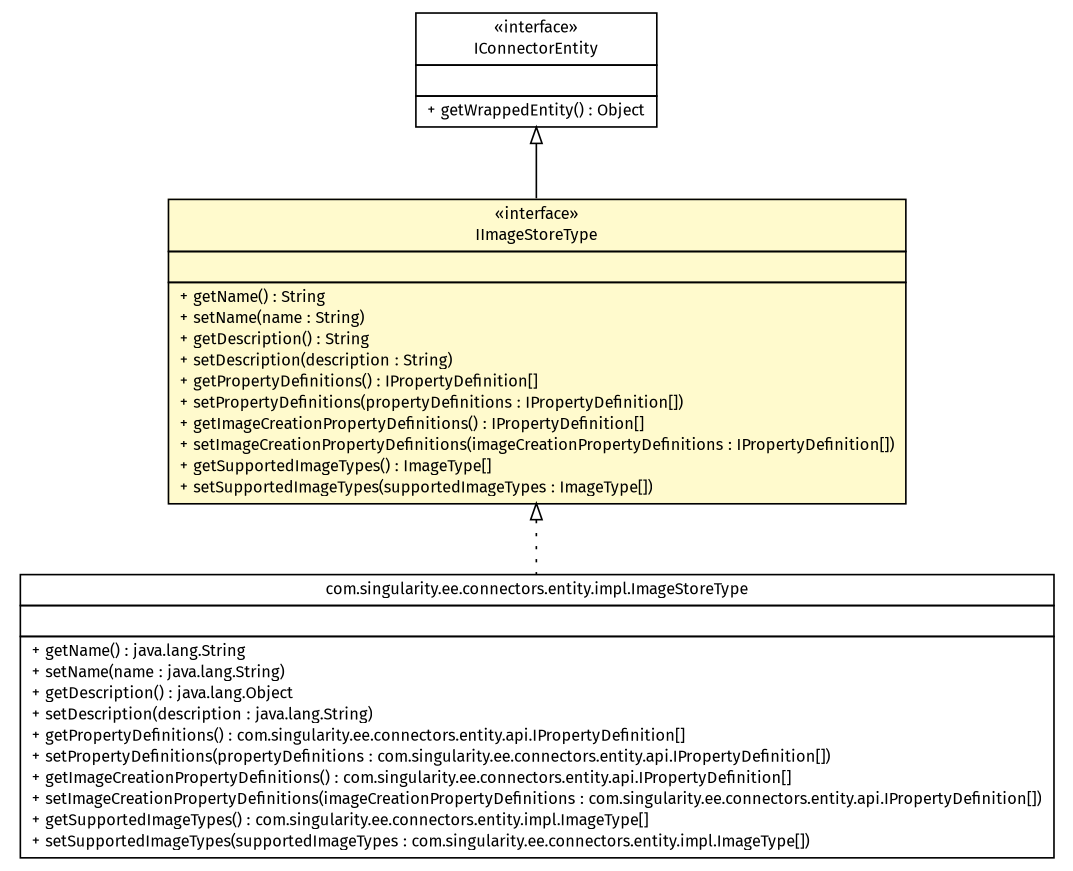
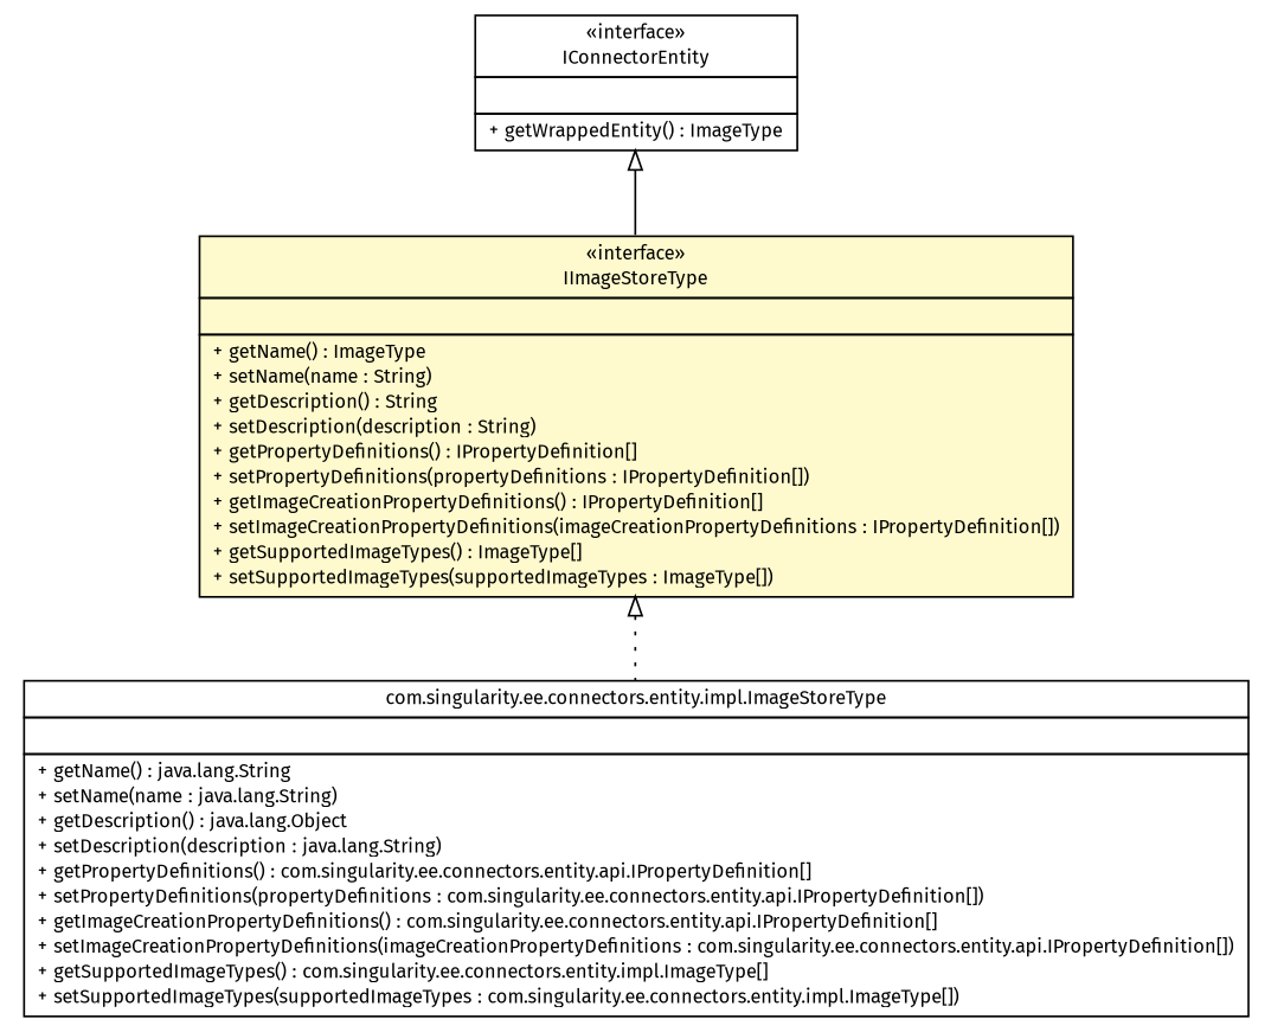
  digraph {
    fontname="Fira Sans"
    nodesep=0.25
    ranksep=0.5
    node [fontcolor=black fontname="Fira Sans" fontsize=10.0 shape=plaintext]
    edge [arrowtail=empty dir=back fontname="Fira Sans" fontsize=10 headport=p labelfontname=Helvetica labelfontsize=10 tailport=p]
-   n1 [label=<<table title="com.singularity.ee.connectors.entity.api.IConnectorEntity" border="0" cellborder="1" cellspacing="0" cellpadding="2" port="p" href="./IConnectorEntity.html"> 		<tr><td><table border="0" cellspacing="0" cellpadding="1"> <tr><td align="center" balign="center"> &#171;interface&#187; </td></tr> <tr><td align="center" balign="center"> IConnectorEntity </td></tr> 		</table></td></tr> 		<tr><td><table border="0" cellspacing="0" cellpadding="1"> <tr><td align="left" balign="left">  </td></tr> 		</table></td></tr> 		<tr><td><table border="0" cellspacing="0" cellpadding="1"> <tr><td align="left" balign="left"> + getWrappedEntity() : Object </td></tr> 		</table></td></tr> 		</table>>]
-   n2 [label=<<table title="com.singularity.ee.connectors.entity.api.IImageStoreType" border="0" cellborder="1" cellspacing="0" cellpadding="2" port="p" bgcolor="lemonChiffon" href="./IImageStoreType.html"> 		<tr><td><table border="0" cellspacing="0" cellpadding="1"> <tr><td align="center" balign="center"> &#171;interface&#187; </td></tr> <tr><td align="center" balign="center"> IImageStoreType </td></tr> 		</table></td></tr> 		<tr><td><table border="0" cellspacing="0" cellpadding="1"> <tr><td align="left" balign="left">  </td></tr> 		</table></td></tr> 		<tr><td><table border="0" cellspacing="0" cellpadding="1"> <tr><td align="left" balign="left"> + getName() : String </td></tr> <tr><td align="left" balign="left"> + setName(name : String) </td></tr> <tr><td align="left" balign="left"> + getDescription() : String </td></tr> <tr><td align="left" balign="left"> + setDescription(description : String) </td></tr> <tr><td align="left" balign="left"> + getPropertyDefinitions() : IPropertyDefinition[] </td></tr> <tr><td align="left" balign="left"> + setPropertyDefinitions(propertyDefinitions : IPropertyDefinition[]) </td></tr> <tr><td align="left" balign="left"> + getImageCreationPropertyDefinitions() : IPropertyDefinition[] </td></tr> <tr><td align="left" balign="left"> + setImageCreationPropertyDefinitions(imageCreationPropertyDefinitions : IPropertyDefinition[]) </td></tr> <tr><td align="left" balign="left"> + getSupportedImageTypes() : ImageType[] </td></tr> <tr><td align="left" balign="left"> + setSupportedImageTypes(supportedImageTypes : ImageType[]) </td></tr> 		</table></td></tr> 		</table>>]
+   n1 [label=<<table title="com.singularity.ee.connectors.entity.api.IConnectorEntity" border="0" cellborder="1" cellspacing="0" cellpadding="2" port="p" href="./IConnectorEntity.html"> 		<tr><td><table border="0" cellspacing="0" cellpadding="1"> <tr><td align="center" balign="center"> &#171;interface&#187; </td></tr> <tr><td align="center" balign="center"> IConnectorEntity </td></tr> 		</table></td></tr> 		<tr><td><table border="0" cellspacing="0" cellpadding="1"> <tr><td align="left" balign="left">  </td></tr> 		</table></td></tr> 		<tr><td><table border="0" cellspacing="0" cellpadding="1"> <tr><td align="left" balign="left"> + getWrappedEntity() : ImageType </td></tr> 		</table></td></tr> 		</table>>]
+   n2 [label=<<table title="com.singularity.ee.connectors.entity.api.IImageStoreType" border="0" cellborder="1" cellspacing="0" cellpadding="2" port="p" bgcolor="lemonChiffon" href="./IImageStoreType.html"> 		<tr><td><table border="0" cellspacing="0" cellpadding="1"> <tr><td align="center" balign="center"> &#171;interface&#187; </td></tr> <tr><td align="center" balign="center"> IImageStoreType </td></tr> 		</table></td></tr> 		<tr><td><table border="0" cellspacing="0" cellpadding="1"> <tr><td align="left" balign="left">  </td></tr> 		</table></td></tr> 		<tr><td><table border="0" cellspacing="0" cellpadding="1"> <tr><td align="left" balign="left"> + getName() : ImageType </td></tr> <tr><td align="left" balign="left"> + setName(name : String) </td></tr> <tr><td align="left" balign="left"> + getDescription() : String </td></tr> <tr><td align="left" balign="left"> + setDescription(description : String) </td></tr> <tr><td align="left" balign="left"> + getPropertyDefinitions() : IPropertyDefinition[] </td></tr> <tr><td align="left" balign="left"> + setPropertyDefinitions(propertyDefinitions : IPropertyDefinition[]) </td></tr> <tr><td align="left" balign="left"> + getImageCreationPropertyDefinitions() : IPropertyDefinition[] </td></tr> <tr><td align="left" balign="left"> + setImageCreationPropertyDefinitions(imageCreationPropertyDefinitions : IPropertyDefinition[]) </td></tr> <tr><td align="left" balign="left"> + getSupportedImageTypes() : ImageType[] </td></tr> <tr><td align="left" balign="left"> + setSupportedImageTypes(supportedImageTypes : ImageType[]) </td></tr> 		</table></td></tr> 		</table>>]
    n3 [label=<<table title="com.singularity.ee.connectors.entity.impl.ImageStoreType" border="0" cellborder="1" cellspacing="0" cellpadding="2" port="p" href="../impl/ImageStoreType.html"> 		<tr><td><table border="0" cellspacing="0" cellpadding="1"> <tr><td align="center" balign="center"> com.singularity.ee.connectors.entity.impl.ImageStoreType </td></tr> 		</table></td></tr> 		<tr><td><table border="0" cellspacing="0" cellpadding="1"> <tr><td align="left" balign="left">  </td></tr> 		</table></td></tr> 		<tr><td><table border="0" cellspacing="0" cellpadding="1"> <tr><td align="left" balign="left"> + getName() : java.lang.String </td></tr> <tr><td align="left" balign="left"> + setName(name : java.lang.String) </td></tr> <tr><td align="left" balign="left"> + getDescription() : java.lang.Object </td></tr> <tr><td align="left" balign="left"> + setDescription(description : java.lang.String) </td></tr> <tr><td align="left" balign="left"> + getPropertyDefinitions() : com.singularity.ee.connectors.entity.api.IPropertyDefinition[] </td></tr> <tr><td align="left" balign="left"> + setPropertyDefinitions(propertyDefinitions : com.singularity.ee.connectors.entity.api.IPropertyDefinition[]) </td></tr> <tr><td align="left" balign="left"> + getImageCreationPropertyDefinitions() : com.singularity.ee.connectors.entity.api.IPropertyDefinition[] </td></tr> <tr><td align="left" balign="left"> + setImageCreationPropertyDefinitions(imageCreationPropertyDefinitions : com.singularity.ee.connectors.entity.api.IPropertyDefinition[]) </td></tr> <tr><td align="left" balign="left"> + getSupportedImageTypes() : com.singularity.ee.connectors.entity.impl.ImageType[] </td></tr> <tr><td align="left" balign="left"> + setSupportedImageTypes(supportedImageTypes : com.singularity.ee.connectors.entity.impl.ImageType[]) </td></tr> 		</table></td></tr> 		</table>>]
    n1 -> n2 [style=solid]
    n2 -> n3 [style=dotted]
  }
